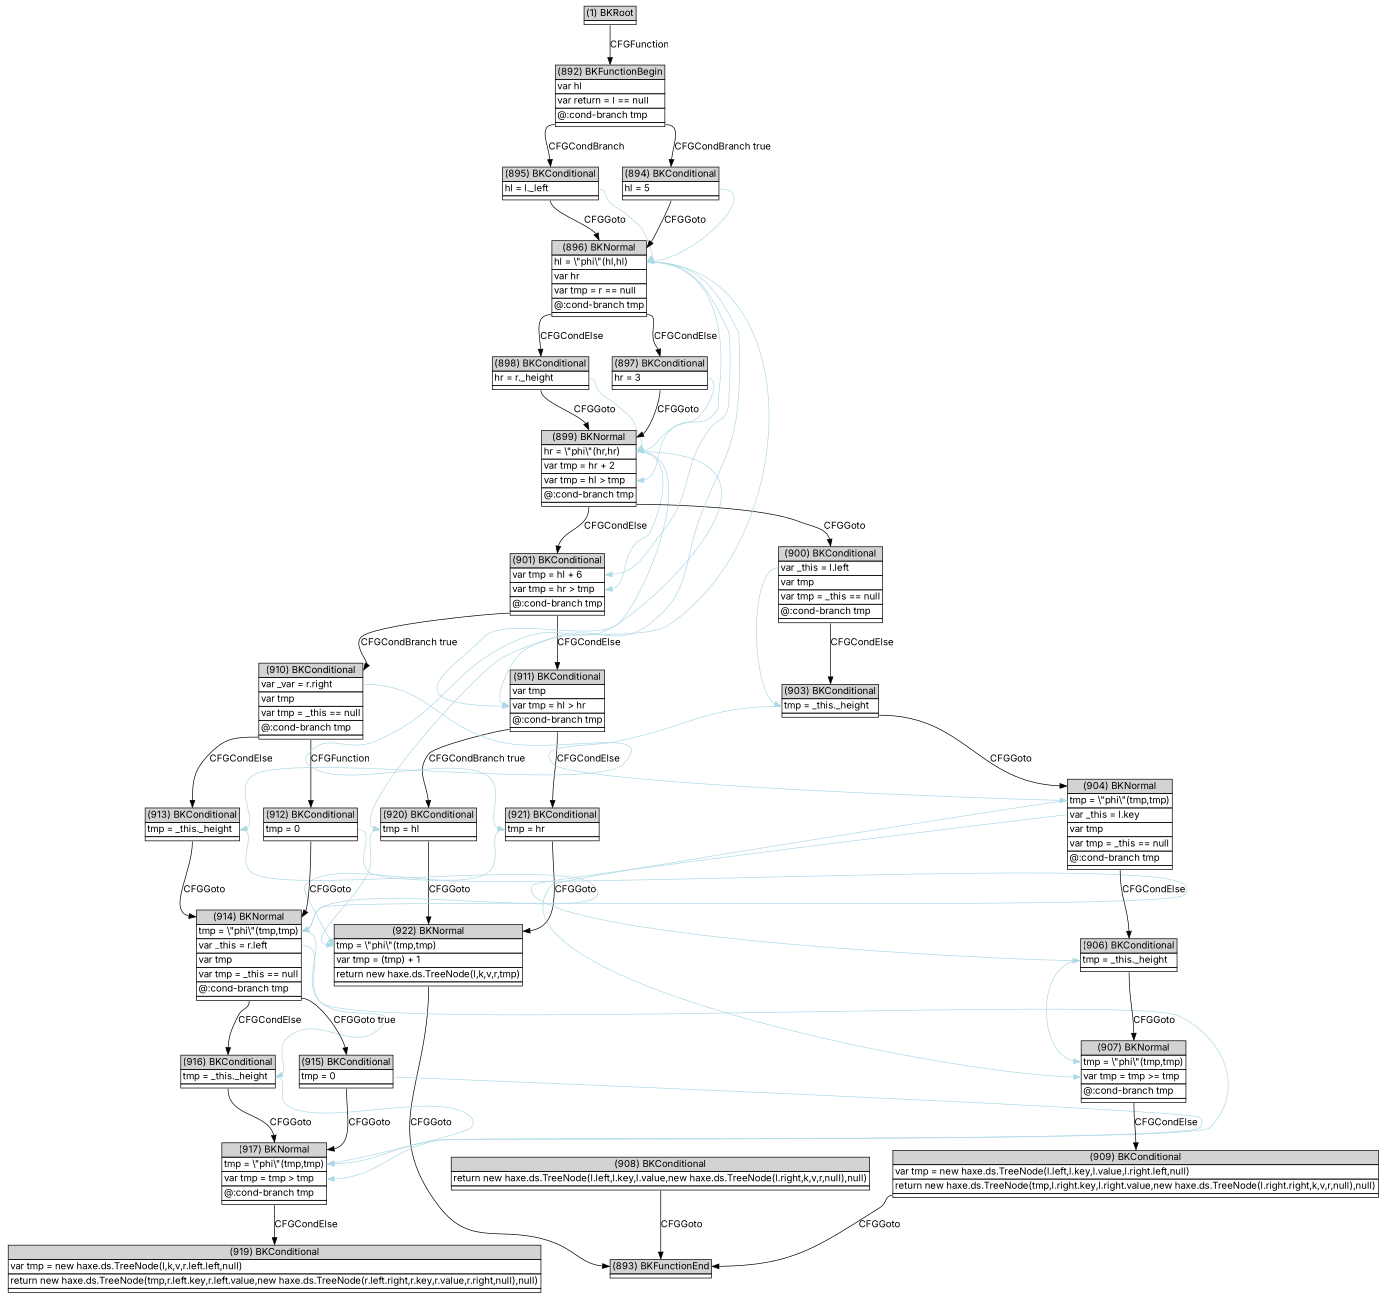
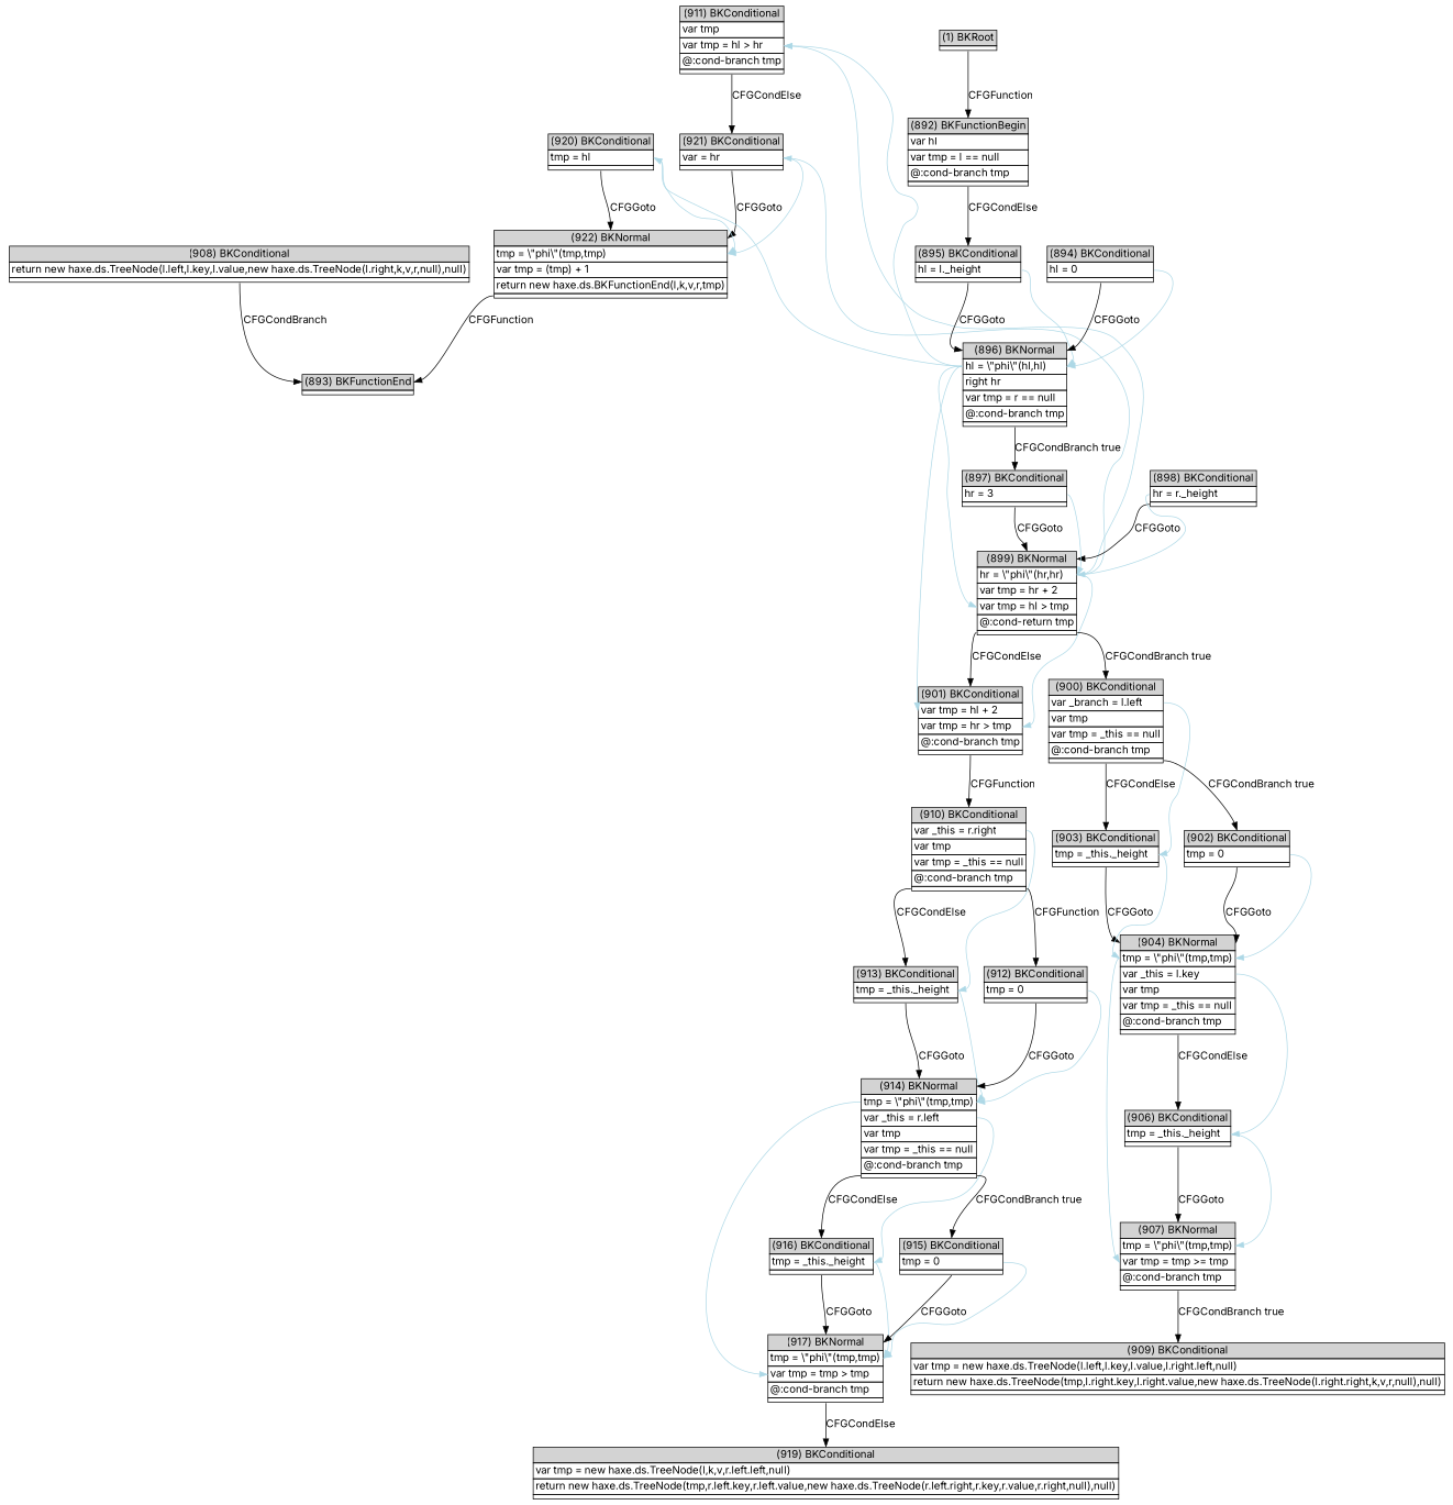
  digraph {
    fontname=Inter
    node [fontname=Inter shape=plaintext]
    edge [fontname=Inter headport=in tailport=out]
-   n1 [label=<<table BORDER="0" CELLBORDER="1" CELLSPACING="0"> 	<tr><td port="in" bgcolor="lightgray">(922) BKNormal</td></tr> 	<tr><td port="ep0" align="left">tmp = \"phi\"(tmp,tmp)</td></tr> 	<tr><td port="e0" align="left">var tmp = (tmp) + 1</td></tr> 	<tr><td port="e1" align="left">return new haxe.ds.TreeNode(l,k,v,r,tmp)</td></tr> 	<tr><td port="out"></td></tr> </table>>]
+   n1 [label=<<table BORDER="0" CELLBORDER="1" CELLSPACING="0"> 	<tr><td port="in" bgcolor="lightgray">(922) BKNormal</td></tr> 	<tr><td port="ep0" align="left">tmp = \"phi\"(tmp,tmp)</td></tr> 	<tr><td port="e0" align="left">var tmp = (tmp) + 1</td></tr> 	<tr><td port="e1" align="left">return new haxe.ds.BKFunctionEnd(l,k,v,r,tmp)</td></tr> 	<tr><td port="out"></td></tr> </table>>]
    n2 [label=<<table BORDER="0" CELLBORDER="1" CELLSPACING="0"> 	<tr><td port="in" bgcolor="lightgray">(893) BKFunctionEnd</td></tr> 	<tr><td port="out"></td></tr> </table>>]
-   n3 [label=<<table BORDER="0" CELLBORDER="1" CELLSPACING="0"> 	<tr><td port="in" bgcolor="lightgray">(921) BKConditional</td></tr> 	<tr><td port="e0" align="left">tmp = hr</td></tr> 	<tr><td port="out"></td></tr> </table>>]
+   n3 [label=<<table BORDER="0" CELLBORDER="1" CELLSPACING="0"> 	<tr><td port="in" bgcolor="lightgray">(921) BKConditional</td></tr> 	<tr><td port="e0" align="left">var = hr</td></tr> 	<tr><td port="out"></td></tr> </table>>]
    n4 [label=<<table BORDER="0" CELLBORDER="1" CELLSPACING="0"> 	<tr><td port="in" bgcolor="lightgray">(920) BKConditional</td></tr> 	<tr><td port="e0" align="left">tmp = hl</td></tr> 	<tr><td port="out"></td></tr> </table>>]
    n5 [label=<<table BORDER="0" CELLBORDER="1" CELLSPACING="0"> 	<tr><td port="in" bgcolor="lightgray">(919) BKConditional</td></tr> 	<tr><td port="e0" align="left">var tmp = new haxe.ds.TreeNode(l,k,v,r.left.left,null)</td></tr> 	<tr><td port="e1" align="left">return new haxe.ds.TreeNode(tmp,r.left.key,r.left.value,new haxe.ds.TreeNode(r.left.right,r.key,r.value,r.right,null),null)</td></tr> 	<tr><td port="out"></td></tr> </table>>]
    n6 [label=<<table BORDER="0" CELLBORDER="1" CELLSPACING="0"> 	<tr><td port="in" bgcolor="lightgray">(917) BKNormal</td></tr> 	<tr><td port="ep0" align="left">tmp = \"phi\"(tmp,tmp)</td></tr> 	<tr><td port="e0" align="left">var tmp = tmp &gt; tmp</td></tr> 	<tr><td port="e1" align="left">@:cond-branch tmp</td></tr> 	<tr><td port="out"></td></tr> </table>>]
    n7 [label=<<table BORDER="0" CELLBORDER="1" CELLSPACING="0"> 	<tr><td port="in" bgcolor="lightgray">(916) BKConditional</td></tr> 	<tr><td port="e0" align="left">tmp = _this._height</td></tr> 	<tr><td port="out"></td></tr> </table>>]
    n8 [label=<<table BORDER="0" CELLBORDER="1" CELLSPACING="0"> 	<tr><td port="in" bgcolor="lightgray">(915) BKConditional</td></tr> 	<tr><td port="e0" align="left">tmp = 0</td></tr> 	<tr><td port="out"></td></tr> </table>>]
    n9 [label=<<table BORDER="0" CELLBORDER="1" CELLSPACING="0"> 	<tr><td port="in" bgcolor="lightgray">(914) BKNormal</td></tr> 	<tr><td port="ep0" align="left">tmp = \"phi\"(tmp,tmp)</td></tr> 	<tr><td port="e0" align="left">var _this = r.left</td></tr> 	<tr><td port="e1" align="left">var tmp</td></tr> 	<tr><td port="e2" align="left">var tmp = _this == null</td></tr> 	<tr><td port="e3" align="left">@:cond-branch tmp</td></tr> 	<tr><td port="out"></td></tr> </table>>]
    n10 [label=<<table BORDER="0" CELLBORDER="1" CELLSPACING="0"> 	<tr><td port="in" bgcolor="lightgray">(913) BKConditional</td></tr> 	<tr><td port="e0" align="left">tmp = _this._height</td></tr> 	<tr><td port="out"></td></tr> </table>>]
    n11 [label=<<table BORDER="0" CELLBORDER="1" CELLSPACING="0"> 	<tr><td port="in" bgcolor="lightgray">(912) BKConditional</td></tr> 	<tr><td port="e0" align="left">tmp = 0</td></tr> 	<tr><td port="out"></td></tr> </table>>]
    n12 [label=<<table BORDER="0" CELLBORDER="1" CELLSPACING="0"> 	<tr><td port="in" bgcolor="lightgray">(911) BKConditional</td></tr> 	<tr><td port="e0" align="left">var tmp</td></tr> 	<tr><td port="e1" align="left">var tmp = hl &gt; hr</td></tr> 	<tr><td port="e2" align="left">@:cond-branch tmp</td></tr> 	<tr><td port="out"></td></tr> </table>>]
-   n13 [label=<<table BORDER="0" CELLBORDER="1" CELLSPACING="0"> 	<tr><td port="in" bgcolor="lightgray">(910) BKConditional</td></tr> 	<tr><td port="e0" align="left">var _var = r.right</td></tr> 	<tr><td port="e1" align="left">var tmp</td></tr> 	<tr><td port="e2" align="left">var tmp = _this == null</td></tr> 	<tr><td port="e3" align="left">@:cond-branch tmp</td></tr> 	<tr><td port="out"></td></tr> </table>>]
+   n13 [label=<<table BORDER="0" CELLBORDER="1" CELLSPACING="0"> 	<tr><td port="in" bgcolor="lightgray">(910) BKConditional</td></tr> 	<tr><td port="e0" align="left">var _this = r.right</td></tr> 	<tr><td port="e1" align="left">var tmp</td></tr> 	<tr><td port="e2" align="left">var tmp = _this == null</td></tr> 	<tr><td port="e3" align="left">@:cond-branch tmp</td></tr> 	<tr><td port="out"></td></tr> </table>>]
    n14 [label=<<table BORDER="0" CELLBORDER="1" CELLSPACING="0"> 	<tr><td port="in" bgcolor="lightgray">(909) BKConditional</td></tr> 	<tr><td port="e0" align="left">var tmp = new haxe.ds.TreeNode(l.left,l.key,l.value,l.right.left,null)</td></tr> 	<tr><td port="e1" align="left">return new haxe.ds.TreeNode(tmp,l.right.key,l.right.value,new haxe.ds.TreeNode(l.right.right,k,v,r,null),null)</td></tr> 	<tr><td port="out"></td></tr> </table>>]
    n15 [label=<<table BORDER="0" CELLBORDER="1" CELLSPACING="0"> 	<tr><td port="in" bgcolor="lightgray">(908) BKConditional</td></tr> 	<tr><td port="e0" align="left">return new haxe.ds.TreeNode(l.left,l.key,l.value,new haxe.ds.TreeNode(l.right,k,v,r,null),null)</td></tr> 	<tr><td port="out"></td></tr> </table>>]
    n16 [label=<<table BORDER="0" CELLBORDER="1" CELLSPACING="0"> 	<tr><td port="in" bgcolor="lightgray">(907) BKNormal</td></tr> 	<tr><td port="ep0" align="left">tmp = \"phi\"(tmp,tmp)</td></tr> 	<tr><td port="e0" align="left">var tmp = tmp &gt;= tmp</td></tr> 	<tr><td port="e1" align="left">@:cond-branch tmp</td></tr> 	<tr><td port="out"></td></tr> </table>>]
    n17 [label=<<table BORDER="0" CELLBORDER="1" CELLSPACING="0"> 	<tr><td port="in" bgcolor="lightgray">(906) BKConditional</td></tr> 	<tr><td port="e0" align="left">tmp = _this._height</td></tr> 	<tr><td port="out"></td></tr> </table>>]
    n18 [label=<<table BORDER="0" CELLBORDER="1" CELLSPACING="0"> 	<tr><td port="in" bgcolor="lightgray">(904) BKNormal</td></tr> 	<tr><td port="ep0" align="left">tmp = \"phi\"(tmp,tmp)</td></tr> 	<tr><td port="e0" align="left">var _this = l.key</td></tr> 	<tr><td port="e1" align="left">var tmp</td></tr> 	<tr><td port="e2" align="left">var tmp = _this == null</td></tr> 	<tr><td port="e3" align="left">@:cond-branch tmp</td></tr> 	<tr><td port="out"></td></tr> </table>>]
    n19 [label=<<table BORDER="0" CELLBORDER="1" CELLSPACING="0"> 	<tr><td port="in" bgcolor="lightgray">(903) BKConditional</td></tr> 	<tr><td port="e0" align="left">tmp = _this._height</td></tr> 	<tr><td port="out"></td></tr> </table>>]
-   n21 [label=<<table BORDER="0" CELLBORDER="1" CELLSPACING="0"> 	<tr><td port="in" bgcolor="lightgray">(901) BKConditional</td></tr> 	<tr><td port="e0" align="left">var tmp = hl + 6</td></tr> 	<tr><td port="e1" align="left">var tmp = hr &gt; tmp</td></tr> 	<tr><td port="e2" align="left">@:cond-branch tmp</td></tr> 	<tr><td port="out"></td></tr> </table>>]
-   n22 [label=<<table BORDER="0" CELLBORDER="1" CELLSPACING="0"> 	<tr><td port="in" bgcolor="lightgray">(900) BKConditional</td></tr> 	<tr><td port="e0" align="left">var _this = l.left</td></tr> 	<tr><td port="e1" align="left">var tmp</td></tr> 	<tr><td port="e2" align="left">var tmp = _this == null</td></tr> 	<tr><td port="e3" align="left">@:cond-branch tmp</td></tr> 	<tr><td port="out"></td></tr> </table>>]
-   n23 [label=<<table BORDER="0" CELLBORDER="1" CELLSPACING="0"> 	<tr><td port="in" bgcolor="lightgray">(899) BKNormal</td></tr> 	<tr><td port="ep0" align="left">hr = \"phi\"(hr,hr)</td></tr> 	<tr><td port="e0" align="left">var tmp = hr + 2</td></tr> 	<tr><td port="e1" align="left">var tmp = hl &gt; tmp</td></tr> 	<tr><td port="e2" align="left">@:cond-branch tmp</td></tr> 	<tr><td port="out"></td></tr> </table>>]
+   n20 [label=<<table BORDER="0" CELLBORDER="1" CELLSPACING="0"> 	<tr><td port="in" bgcolor="lightgray">(902) BKConditional</td></tr> 	<tr><td port="e0" align="left">tmp = 0</td></tr> 	<tr><td port="out"></td></tr> </table>>]
+   n21 [label=<<table BORDER="0" CELLBORDER="1" CELLSPACING="0"> 	<tr><td port="in" bgcolor="lightgray">(901) BKConditional</td></tr> 	<tr><td port="e0" align="left">var tmp = hl + 2</td></tr> 	<tr><td port="e1" align="left">var tmp = hr &gt; tmp</td></tr> 	<tr><td port="e2" align="left">@:cond-branch tmp</td></tr> 	<tr><td port="out"></td></tr> </table>>]
+   n22 [label=<<table BORDER="0" CELLBORDER="1" CELLSPACING="0"> 	<tr><td port="in" bgcolor="lightgray">(900) BKConditional</td></tr> 	<tr><td port="e0" align="left">var _branch = l.left</td></tr> 	<tr><td port="e1" align="left">var tmp</td></tr> 	<tr><td port="e2" align="left">var tmp = _this == null</td></tr> 	<tr><td port="e3" align="left">@:cond-branch tmp</td></tr> 	<tr><td port="out"></td></tr> </table>>]
+   n23 [label=<<table BORDER="0" CELLBORDER="1" CELLSPACING="0"> 	<tr><td port="in" bgcolor="lightgray">(899) BKNormal</td></tr> 	<tr><td port="ep0" align="left">hr = \"phi\"(hr,hr)</td></tr> 	<tr><td port="e0" align="left">var tmp = hr + 2</td></tr> 	<tr><td port="e1" align="left">var tmp = hl &gt; tmp</td></tr> 	<tr><td port="e2" align="left">@:cond-return tmp</td></tr> 	<tr><td port="out"></td></tr> </table>>]
    n24 [label=<<table BORDER="0" CELLBORDER="1" CELLSPACING="0"> 	<tr><td port="in" bgcolor="lightgray">(898) BKConditional</td></tr> 	<tr><td port="e0" align="left">hr = r._height</td></tr> 	<tr><td port="out"></td></tr> </table>>]
    n25 [label=<<table BORDER="0" CELLBORDER="1" CELLSPACING="0"> 	<tr><td port="in" bgcolor="lightgray">(897) BKConditional</td></tr> 	<tr><td port="e0" align="left">hr = 3</td></tr> 	<tr><td port="out"></td></tr> </table>>]
-   n26 [label=<<table BORDER="0" CELLBORDER="1" CELLSPACING="0"> 	<tr><td port="in" bgcolor="lightgray">(896) BKNormal</td></tr> 	<tr><td port="ep0" align="left">hl = \"phi\"(hl,hl)</td></tr> 	<tr><td port="e0" align="left">var hr</td></tr> 	<tr><td port="e1" align="left">var tmp = r == null</td></tr> 	<tr><td port="e2" align="left">@:cond-branch tmp</td></tr> 	<tr><td port="out"></td></tr> </table>>]
-   n27 [label=<<table BORDER="0" CELLBORDER="1" CELLSPACING="0"> 	<tr><td port="in" bgcolor="lightgray">(895) BKConditional</td></tr> 	<tr><td port="e0" align="left">hl = l._left</td></tr> 	<tr><td port="out"></td></tr> </table>>]
-   n28 [label=<<table BORDER="0" CELLBORDER="1" CELLSPACING="0"> 	<tr><td port="in" bgcolor="lightgray">(894) BKConditional</td></tr> 	<tr><td port="e0" align="left">hl = 5</td></tr> 	<tr><td port="out"></td></tr> </table>>]
-   n29 [label=<<table BORDER="0" CELLBORDER="1" CELLSPACING="0"> 	<tr><td port="in" bgcolor="lightgray">(892) BKFunctionBegin</td></tr> 	<tr><td port="e0" align="left">var hl</td></tr> 	<tr><td port="e1" align="left">var return = l == null</td></tr> 	<tr><td port="e2" align="left">@:cond-branch tmp</td></tr> 	<tr><td port="out"></td></tr> </table>>]
+   n26 [label=<<table BORDER="0" CELLBORDER="1" CELLSPACING="0"> 	<tr><td port="in" bgcolor="lightgray">(896) BKNormal</td></tr> 	<tr><td port="ep0" align="left">hl = \"phi\"(hl,hl)</td></tr> 	<tr><td port="e0" align="left">right hr</td></tr> 	<tr><td port="e1" align="left">var tmp = r == null</td></tr> 	<tr><td port="e2" align="left">@:cond-branch tmp</td></tr> 	<tr><td port="out"></td></tr> </table>>]
+   n27 [label=<<table BORDER="0" CELLBORDER="1" CELLSPACING="0"> 	<tr><td port="in" bgcolor="lightgray">(895) BKConditional</td></tr> 	<tr><td port="e0" align="left">hl = l._height</td></tr> 	<tr><td port="out"></td></tr> </table>>]
+   n28 [label=<<table BORDER="0" CELLBORDER="1" CELLSPACING="0"> 	<tr><td port="in" bgcolor="lightgray">(894) BKConditional</td></tr> 	<tr><td port="e0" align="left">hl = 0</td></tr> 	<tr><td port="out"></td></tr> </table>>]
+   n29 [label=<<table BORDER="0" CELLBORDER="1" CELLSPACING="0"> 	<tr><td port="in" bgcolor="lightgray">(892) BKFunctionBegin</td></tr> 	<tr><td port="e0" align="left">var hl</td></tr> 	<tr><td port="e1" align="left">var tmp = l == null</td></tr> 	<tr><td port="e2" align="left">@:cond-branch tmp</td></tr> 	<tr><td port="out"></td></tr> </table>>]
    n30 [label=<<table BORDER="0" CELLBORDER="1" CELLSPACING="0"> 	<tr><td port="in" bgcolor="lightgray">(1) BKRoot</td></tr> 	<tr><td port="out"></td></tr> </table>>]
-   n1 -> n2 [label=CFGGoto]
+   n1 -> n2 [label=CFGFunction]
    n3 -> n1 [label=CFGGoto]
    n3 -> n1 [color=lightblue constraint=false headport=ep0 tailport=e0]
    n4 -> n1 [label=CFGGoto]
    n4 -> n1 [color=lightblue constraint=false headport=ep0 tailport=e0]
    n6 -> n5 [label=CFGCondElse]
    n7 -> n6 [label=CFGGoto]
    n7 -> n6 [color=lightblue constraint=false headport=ep0 tailport=e0]
    n8 -> n6 [label=CFGGoto]
    n8 -> n6 [color=lightblue constraint=false headport=ep0 tailport=e0]
    n9 -> n6 [color=lightblue constraint=false headport=e0 tailport=ep0]
    n9 -> n7 [label=CFGCondElse]
    n9 -> n7 [color=lightblue constraint=false headport=e0 tailport=e0]
-   n9 -> n8 [label="CFGGoto true"]
+   n9 -> n8 [label="CFGCondBranch true"]
    n10 -> n9 [label=CFGGoto]
    n10 -> n9 [color=lightblue constraint=false headport=ep0 tailport=e0]
    n11 -> n9 [label=CFGGoto]
    n11 -> n9 [color=lightblue constraint=false headport=ep0 tailport=e0]
    n12 -> n3 [label=CFGCondElse]
-   n12 -> n4 [label="CFGCondBranch true"]
    n13 -> n10 [label=CFGCondElse]
    n13 -> n10 [color=lightblue constraint=false headport=e0 tailport=e0]
    n13 -> n11 [label=CFGFunction]
-   n14 -> n2 [label=CFGGoto]
-   n15 -> n2 [label=CFGGoto]
-   n16 -> n14 [label=CFGCondElse]
+   n15 -> n2 [label=CFGCondBranch]
+   n16 -> n14 [label="CFGCondBranch true"]
    n17 -> n16 [label=CFGGoto]
    n17 -> n16 [color=lightblue constraint=false headport=ep0 tailport=e0]
    n18 -> n16 [color=lightblue constraint=false headport=e0 tailport=ep0]
    n18 -> n17 [label=CFGCondElse]
    n18 -> n17 [color=lightblue constraint=false headport=e0 tailport=e0]
    n19 -> n18 [label=CFGGoto]
    n19 -> n18 [color=lightblue constraint=false headport=ep0 tailport=e0]
-   n21 -> n12 [label=CFGCondElse]
-   n21 -> n13 [label="CFGCondBranch true"]
+   n20 -> n18 [label=CFGGoto]
+   n20 -> n18 [color=lightblue constraint=false headport=ep0 tailport=e0]
+   n21 -> n13 [label=CFGFunction]
    n22 -> n19 [label=CFGCondElse]
    n22 -> n19 [color=lightblue constraint=false headport=e0 tailport=e0]
+   n22 -> n20 [label="CFGCondBranch true"]
    n23 -> n3 [color=lightblue constraint=false headport=e0 tailport=ep0]
    n23 -> n12 [color=lightblue constraint=false headport=e1 tailport=ep0]
    n23 -> n21 [label=CFGCondElse]
    n23 -> n21 [color=lightblue constraint=false headport=e1 tailport=ep0]
-   n23 -> n22 [label=CFGGoto]
+   n23 -> n22 [label="CFGCondBranch true"]
    n24 -> n23 [label=CFGGoto]
    n24 -> n23 [color=lightblue constraint=false headport=ep0 tailport=e0]
    n25 -> n23 [label=CFGGoto]
    n25 -> n23 [color=lightblue constraint=false headport=ep0 tailport=e0]
    n26 -> n4 [color=lightblue constraint=false headport=e0 tailport=ep0]
    n26 -> n12 [color=lightblue constraint=false headport=e1 tailport=ep0]
    n26 -> n21 [color=lightblue constraint=false headport=e0 tailport=ep0]
    n26 -> n23 [color=lightblue constraint=false headport=e1 tailport=ep0]
-   n26 -> n24 [label=CFGCondElse]
-   n26 -> n25 [label=CFGCondElse]
+   n26 -> n25 [label="CFGCondBranch true"]
    n27 -> n26 [label=CFGGoto]
    n27 -> n26 [color=lightblue constraint=false headport=ep0 tailport=e0]
    n28 -> n26 [label=CFGGoto]
    n28 -> n26 [color=lightblue constraint=false headport=ep0 tailport=e0]
-   n29 -> n27 [label=CFGCondBranch]
-   n29 -> n28 [label="CFGCondBranch true"]
+   n29 -> n27 [label=CFGCondElse]
    n30 -> n29 [label=CFGFunction]
  }
